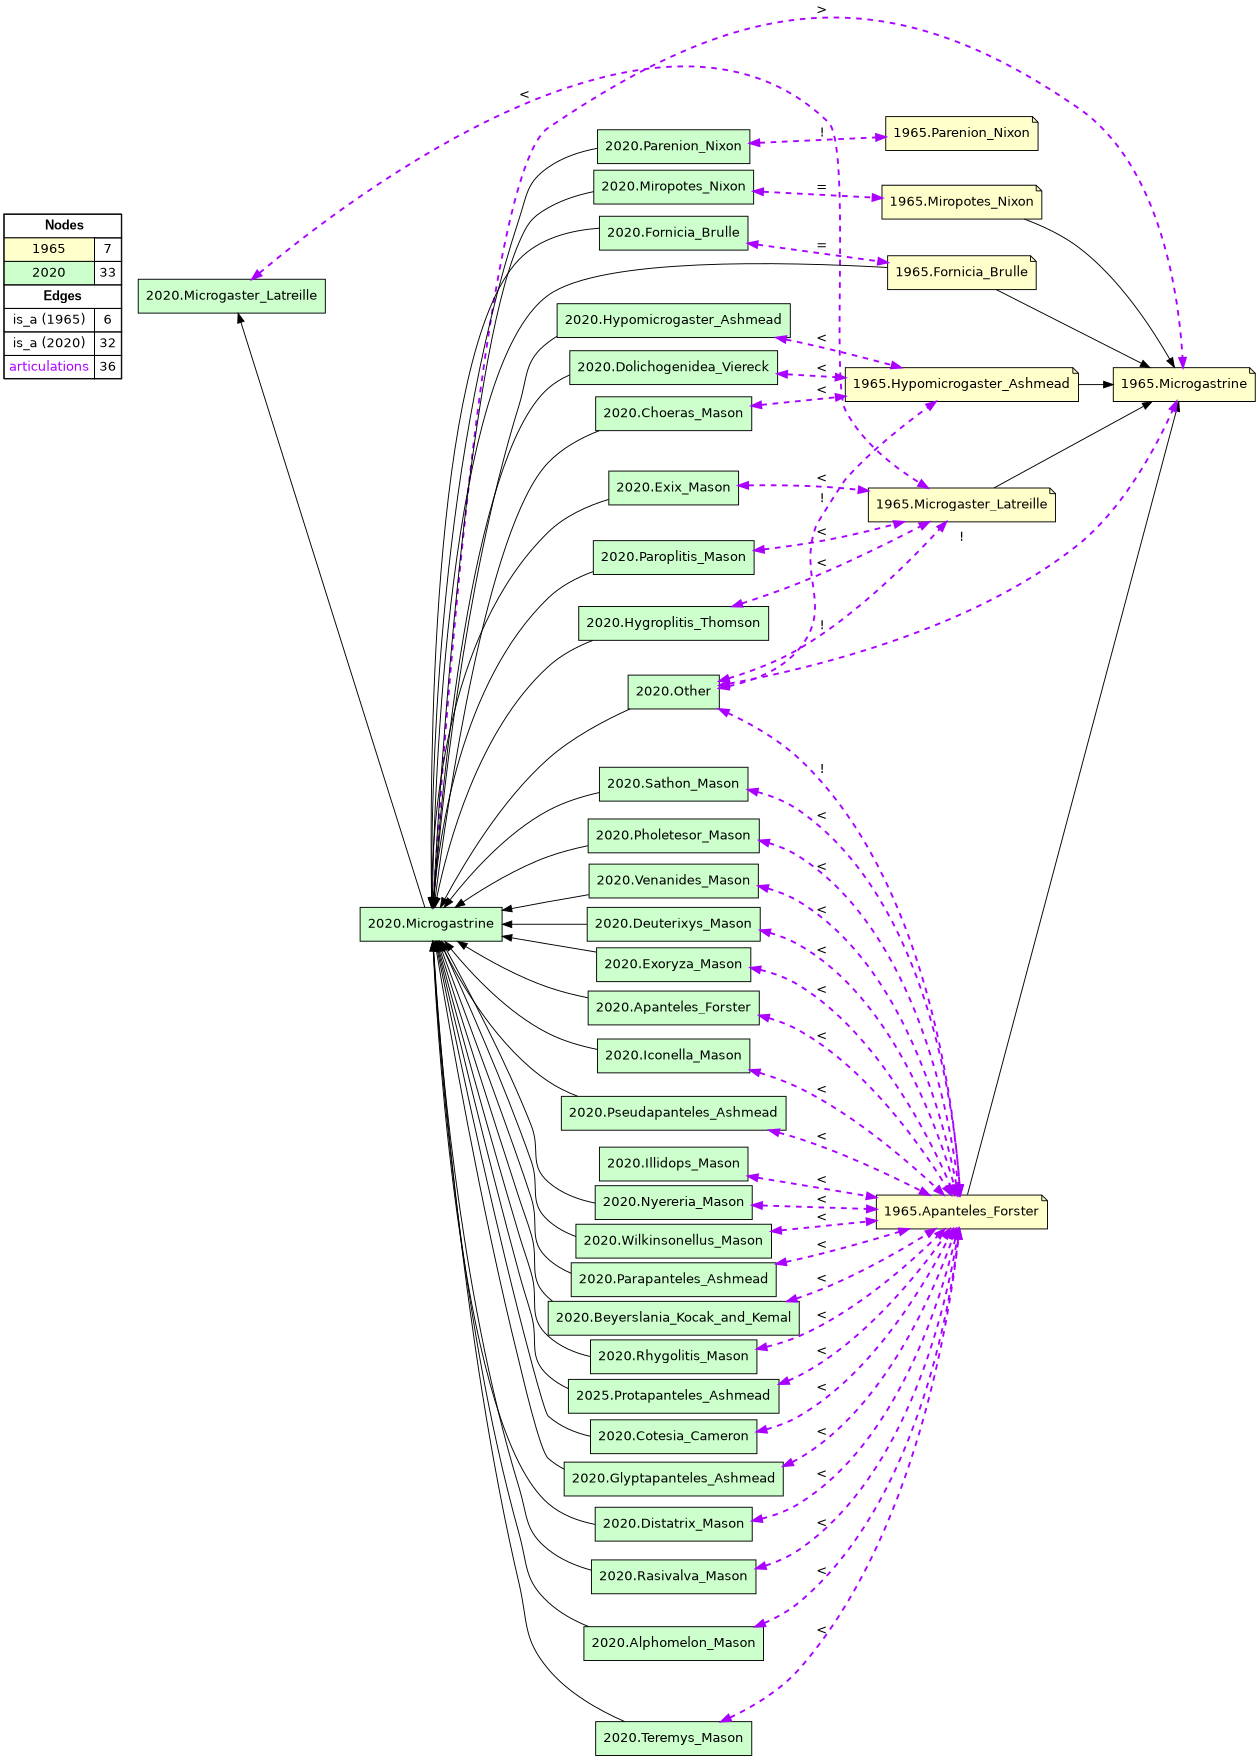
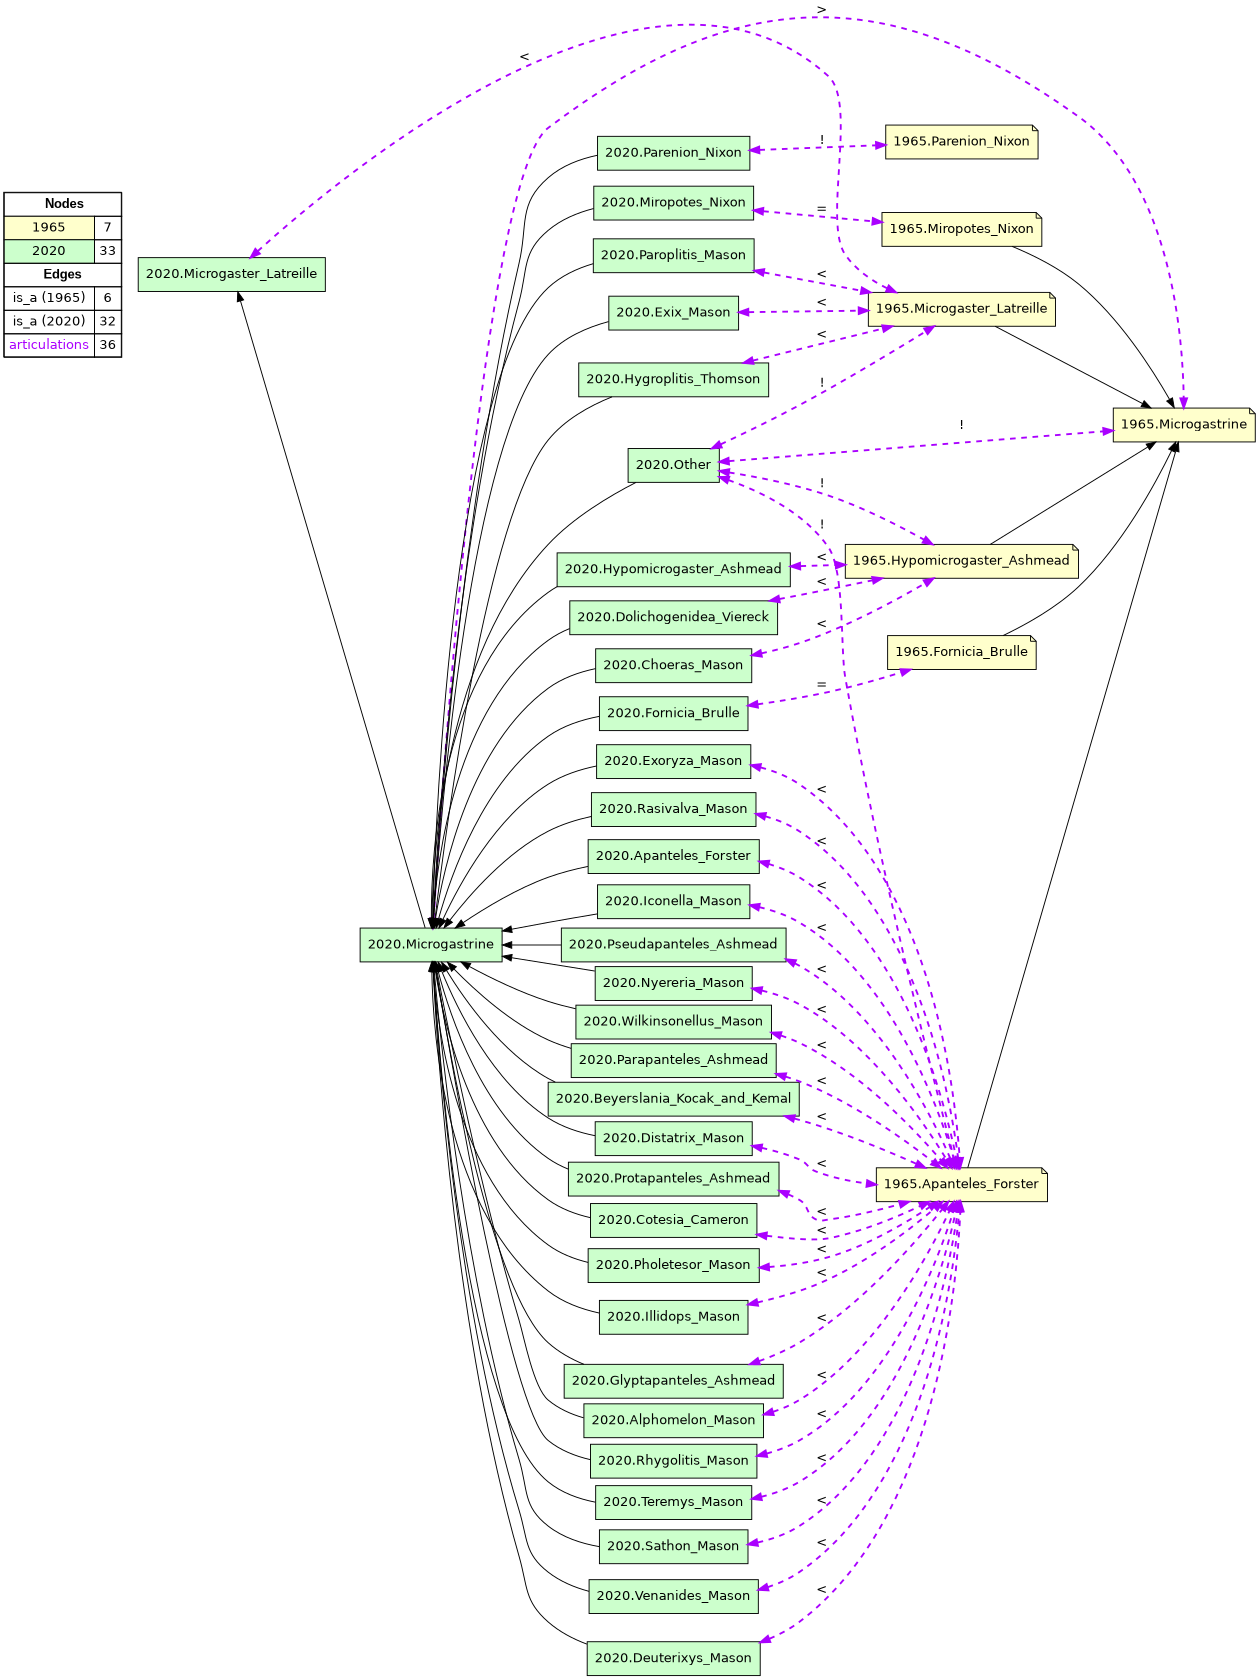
  digraph {
    fontname="DejaVu Sans"
    rankdir=LR
    node [fillcolor="#CCFFCC" fontname="DejaVu Sans" shape=box style=filled]
    edge [color="#000000" constraint=true dir=both fontname="DejaVu Sans" penwidth=1 style=solid]
    n1 [fillcolor=white label=<   <TABLE BORDER="0" CELLBORDER="1" CELLSPACING="0" CELLPADDING="4">  <TR> <TD COLSPAN="2"><font face="Arial Black"> Nodes</font></TD> </TR>  <TR>   <TD bgcolor="#FFFFCC" fontname="helvetica">1965</TD>   <TD>7</TD>   </TR>  <TR>   <TD bgcolor="#CCFFCC" fontname="helvetica">2020</TD>   <TD>33</TD>   </TR>  <TR> <TD COLSPAN="2"><font face = "Arial Black"> Edges </font></TD> </TR>  <TR>   <TD><font color ="#000000">is_a (1965)</font></TD><TD>6</TD> </TR> <TR>   <TD><font color ="#000000">is_a (2020)</font></TD><TD>32</TD> </TR> <TR>   <TD><font color ="#AA00FF">articulations</font></TD><TD>36</TD> </TR> </TABLE>   > margin=0]
    "1965.Hypomicrogaster_Ashmead" [fillcolor="#FFFFCC" shape=note]
    "1965.Microgastrine" [fillcolor="#FFFFCC" shape=note]
    "1965.Miropotes_Nixon" [fillcolor="#FFFFCC" shape=note]
    "1965.Parenion_Nixon" [fillcolor="#FFFFCC" shape=note]
    "1965.Apanteles_Forster" [fillcolor="#FFFFCC" shape=note]
    "1965.Fornicia_Brulle" [fillcolor="#FFFFCC" shape=note]
    "1965.Microgaster_Latreille" [fillcolor="#FFFFCC" shape=note]
    "2020.Microgaster_Latreille"
    "2020.Microgastrine"
    "2020.Illidops_Mason"
    "2020.Glyptapanteles_Ashmead"
    "2020.Rasivalva_Mason"
    "2020.Parenion_Nixon"
    "2020.Choeras_Mason"
    "2020.Sathon_Mason"
    "2020.Venanides_Mason"
    "2020.Deuterixys_Mason"
    "2020.Miropotes_Nixon"
    "2020.Apanteles_Forster"
    "2020.Dolichogenidea_Viereck"
    "2020.Other"
    "2020.Hygroplitis_Thomson"
    "2020.Beyerslania_Kocak_and_Kemal"
    "2020.Distatrix_Mason"
    "2020.Hypomicrogaster_Ashmead"
    "2020.Fornicia_Brulle"
    "2020.Cotesia_Cameron"
    "2020.Pholetesor_Mason"
    "2020.Alphomelon_Mason"
    "2020.Teremys_Mason"
    "2020.Exoryza_Mason"
    "2020.Paroplitis_Mason"
    "2020.Pseudapanteles_Ashmead"
    "2020.Nyereria_Mason"
    "2020.Wilkinsonellus_Mason"
    "2020.Parapanteles_Ashmead"
    "2020.Rhygolitis_Mason"
-   "2020.Protapanteles_Ashmead" [label="2025.Protapanteles_Ashmead"]
+   "2020.Protapanteles_Ashmead"
    "2020.Iconella_Mason"
    "2020.Exix_Mason"
    subgraph sub_1 {
      rank=source
      n1
    }
    "1965.Hypomicrogaster_Ashmead" -> "1965.Microgastrine" [dir=forward]
    "1965.Miropotes_Nixon" -> "1965.Microgastrine" [dir=forward]
    "1965.Apanteles_Forster" -> "1965.Microgastrine" [dir=forward]
    "1965.Fornicia_Brulle" -> "1965.Microgastrine" [dir=forward]
    "1965.Microgaster_Latreille" -> "1965.Microgastrine" [dir=forward]
    "2020.Microgaster_Latreille" -> "1965.Microgaster_Latreille" [color="#AA00FF" label="<" penwidth=2 style=dashed]
    "2020.Microgaster_Latreille" -> "2020.Microgastrine" [dir=back]
    "2020.Microgastrine" -> "1965.Microgastrine" [color="#AA00FF" label=">" penwidth=2 style=dashed]
-   "2020.Microgastrine" -> "1965.Fornicia_Brulle" [dir=back]
+   "2020.Microgastrine" -> "2020.Illidops_Mason" [dir=back]
    "2020.Microgastrine" -> "2020.Glyptapanteles_Ashmead" [dir=back]
    "2020.Microgastrine" -> "2020.Rasivalva_Mason" [dir=back]
    "2020.Microgastrine" -> "2020.Parenion_Nixon" [dir=back]
    "2020.Microgastrine" -> "2020.Choeras_Mason" [dir=back]
    "2020.Microgastrine" -> "2020.Sathon_Mason" [dir=back]
    "2020.Microgastrine" -> "2020.Venanides_Mason" [dir=back]
    "2020.Microgastrine" -> "2020.Deuterixys_Mason" [dir=back]
    "2020.Microgastrine" -> "2020.Miropotes_Nixon" [dir=back]
    "2020.Microgastrine" -> "2020.Apanteles_Forster" [dir=back]
    "2020.Microgastrine" -> "2020.Dolichogenidea_Viereck" [dir=back]
    "2020.Microgastrine" -> "2020.Other" [dir=back]
    "2020.Microgastrine" -> "2020.Hygroplitis_Thomson" [dir=back]
    "2020.Microgastrine" -> "2020.Beyerslania_Kocak_and_Kemal" [dir=back]
    "2020.Microgastrine" -> "2020.Distatrix_Mason" [dir=back]
    "2020.Microgastrine" -> "2020.Hypomicrogaster_Ashmead" [dir=back]
    "2020.Microgastrine" -> "2020.Fornicia_Brulle" [dir=back]
    "2020.Microgastrine" -> "2020.Cotesia_Cameron" [dir=back]
    "2020.Microgastrine" -> "2020.Pholetesor_Mason" [dir=back]
    "2020.Microgastrine" -> "2020.Alphomelon_Mason" [dir=back]
    "2020.Microgastrine" -> "2020.Teremys_Mason" [dir=back]
    "2020.Microgastrine" -> "2020.Exoryza_Mason" [dir=back]
    "2020.Microgastrine" -> "2020.Paroplitis_Mason" [dir=back]
    "2020.Microgastrine" -> "2020.Pseudapanteles_Ashmead" [dir=back]
    "2020.Microgastrine" -> "2020.Nyereria_Mason" [dir=back]
    "2020.Microgastrine" -> "2020.Wilkinsonellus_Mason" [dir=back]
    "2020.Microgastrine" -> "2020.Parapanteles_Ashmead" [dir=back]
    "2020.Microgastrine" -> "2020.Rhygolitis_Mason" [dir=back]
    "2020.Microgastrine" -> "2020.Protapanteles_Ashmead" [dir=back]
    "2020.Microgastrine" -> "2020.Iconella_Mason" [dir=back]
    "2020.Microgastrine" -> "2020.Exix_Mason" [dir=back]
    "2020.Illidops_Mason" -> "1965.Apanteles_Forster" [color="#AA00FF" label="<" penwidth=2 style=dashed]
    "2020.Glyptapanteles_Ashmead" -> "1965.Apanteles_Forster" [color="#AA00FF" label="<" penwidth=2 style=dashed]
    "2020.Rasivalva_Mason" -> "1965.Apanteles_Forster" [color="#AA00FF" label="<" penwidth=2 style=dashed]
    "2020.Parenion_Nixon" -> "1965.Parenion_Nixon" [color="#AA00FF" label="!" penwidth=2 style=dashed]
    "2020.Choeras_Mason" -> "1965.Hypomicrogaster_Ashmead" [color="#AA00FF" label="<" penwidth=2 style=dashed]
    "2020.Sathon_Mason" -> "1965.Apanteles_Forster" [color="#AA00FF" label="<" penwidth=2 style=dashed]
    "2020.Venanides_Mason" -> "1965.Apanteles_Forster" [color="#AA00FF" label="<" penwidth=2 style=dashed]
    "2020.Deuterixys_Mason" -> "1965.Apanteles_Forster" [color="#AA00FF" label="<" penwidth=2 style=dashed]
    "2020.Miropotes_Nixon" -> "1965.Miropotes_Nixon" [color="#AA00FF" label="=" penwidth=2 style=dashed]
    "2020.Apanteles_Forster" -> "1965.Apanteles_Forster" [color="#AA00FF" label="<" penwidth=2 style=dashed]
    "2020.Dolichogenidea_Viereck" -> "1965.Hypomicrogaster_Ashmead" [color="#AA00FF" label="<" penwidth=2 style=dashed]
    "2020.Other" -> "1965.Hypomicrogaster_Ashmead" [color="#AA00FF" label="!" penwidth=2 style=dashed]
    "2020.Other" -> "1965.Microgastrine" [color="#AA00FF" label="!" penwidth=2 style=dashed]
    "2020.Other" -> "1965.Apanteles_Forster" [color="#AA00FF" label="!" penwidth=2 style=dashed]
    "2020.Other" -> "1965.Microgaster_Latreille" [color="#AA00FF" label="!" penwidth=2 style=dashed]
    "2020.Hygroplitis_Thomson" -> "1965.Microgaster_Latreille" [color="#AA00FF" label="<" penwidth=2 style=dashed]
    "2020.Beyerslania_Kocak_and_Kemal" -> "1965.Apanteles_Forster" [color="#AA00FF" label="<" penwidth=2 style=dashed]
    "2020.Distatrix_Mason" -> "1965.Apanteles_Forster" [color="#AA00FF" label="<" penwidth=2 style=dashed]
    "2020.Hypomicrogaster_Ashmead" -> "1965.Hypomicrogaster_Ashmead" [color="#AA00FF" label="<" penwidth=2 style=dashed]
    "2020.Fornicia_Brulle" -> "1965.Fornicia_Brulle" [color="#AA00FF" label="=" penwidth=2 style=dashed]
    "2020.Cotesia_Cameron" -> "1965.Apanteles_Forster" [color="#AA00FF" label="<" penwidth=2 style=dashed]
    "2020.Pholetesor_Mason" -> "1965.Apanteles_Forster" [color="#AA00FF" label="<" penwidth=2 style=dashed]
    "2020.Alphomelon_Mason" -> "1965.Apanteles_Forster" [color="#AA00FF" label="<" penwidth=2 style=dashed]
    "2020.Teremys_Mason" -> "1965.Apanteles_Forster" [color="#AA00FF" label="<" penwidth=2 style=dashed]
    "2020.Exoryza_Mason" -> "1965.Apanteles_Forster" [color="#AA00FF" label="<" penwidth=2 style=dashed]
    "2020.Paroplitis_Mason" -> "1965.Microgaster_Latreille" [color="#AA00FF" label="<" penwidth=2 style=dashed]
    "2020.Pseudapanteles_Ashmead" -> "1965.Apanteles_Forster" [color="#AA00FF" label="<" penwidth=2 style=dashed]
    "2020.Nyereria_Mason" -> "1965.Apanteles_Forster" [color="#AA00FF" label="<" penwidth=2 style=dashed]
    "2020.Wilkinsonellus_Mason" -> "1965.Apanteles_Forster" [color="#AA00FF" label="<" penwidth=2 style=dashed]
    "2020.Parapanteles_Ashmead" -> "1965.Apanteles_Forster" [color="#AA00FF" label="<" penwidth=2 style=dashed]
    "2020.Rhygolitis_Mason" -> "1965.Apanteles_Forster" [color="#AA00FF" label="<" penwidth=2 style=dashed]
    "2020.Protapanteles_Ashmead" -> "1965.Apanteles_Forster" [color="#AA00FF" label="<" penwidth=2 style=dashed]
    "2020.Iconella_Mason" -> "1965.Apanteles_Forster" [color="#AA00FF" label="<" penwidth=2 style=dashed]
    "2020.Exix_Mason" -> "1965.Microgaster_Latreille" [color="#AA00FF" label="<" penwidth=2 style=dashed]
  }
